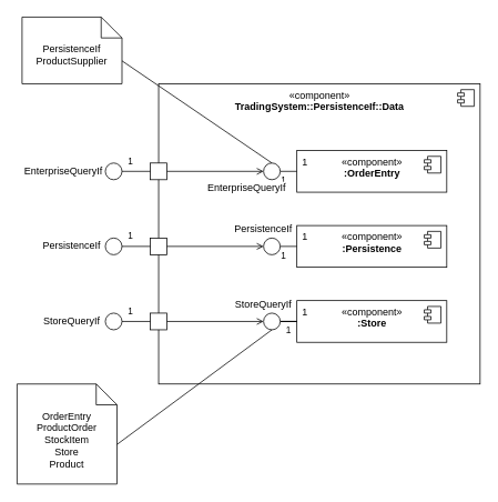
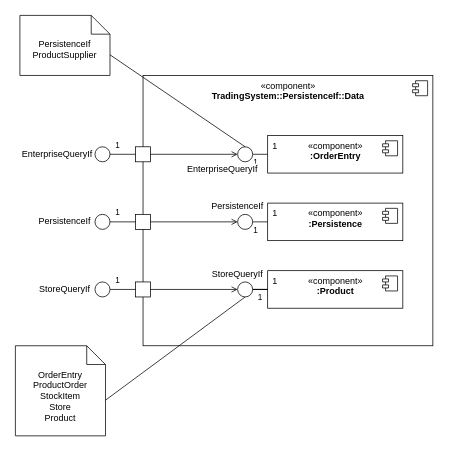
  <mxCell id="0" />
  <mxCell id="1" parent="0" />
  <mxCell id="2" value="«component»&lt;br&gt;&lt;b&gt;TradingSystem::PersistenceIf::Data&lt;/b&gt;" style="html=1;dropTarget=0;fillColor=default;strokeColor=default;fontColor=default;verticalAlign=top;" vertex="1" parent="1"><mxGeometry x="190" y="100" width="386" height="360" as="geometry" /></mxCell>
  <mxCell id="3" value="" style="shape=module;jettyWidth=8;jettyHeight=4;" vertex="1" parent="2"><mxGeometry x="1" width="20" height="20" relative="1" as="geometry"><mxPoint x="-27" y="7" as="offset" /></mxGeometry></mxCell>
  <mxCell id="4" value="«component»&lt;br&gt;&lt;b&gt;:OrderEntry&lt;/b&gt;" style="html=1;dropTarget=0;fontColor=default;strokeColor=default;fillColor=default;verticalAlign=top;" vertex="1" parent="1"><mxGeometry x="356" y="180" width="180" height="50" as="geometry" /></mxCell>
  <mxCell id="5" value="" style="shape=module;jettyWidth=8;jettyHeight=4;fontColor=default;strokeColor=default;fillColor=default;verticalAlign=top;" vertex="1" parent="4"><mxGeometry x="1" width="20" height="20" relative="1" as="geometry"><mxPoint x="-27" y="7" as="offset" /></mxGeometry></mxCell>
  <mxCell id="6" value="«component»&lt;br&gt;&lt;b&gt;:Persistence&lt;/b&gt;" style="html=1;dropTarget=0;fontColor=default;strokeColor=default;fillColor=default;verticalAlign=top;" vertex="1" parent="1"><mxGeometry x="356" y="270" width="180" height="50" as="geometry" /></mxCell>
  <mxCell id="7" value="" style="shape=module;jettyWidth=8;jettyHeight=4;fontColor=default;strokeColor=default;fillColor=default;verticalAlign=top;" vertex="1" parent="6"><mxGeometry x="1" width="20" height="20" relative="1" as="geometry"><mxPoint x="-27" y="7" as="offset" /></mxGeometry></mxCell>
- <mxCell id="8" value="«component»&lt;br&gt;&lt;b&gt;:Store&lt;/b&gt;" style="html=1;dropTarget=0;fontColor=default;strokeColor=default;fillColor=default;verticalAlign=top;" vertex="1" parent="1"><mxGeometry x="356" y="360" width="180" height="50" as="geometry" /></mxCell>
+ <mxCell id="8" value="«component»&lt;br&gt;&lt;b&gt;:Product&lt;/b&gt;" style="html=1;dropTarget=0;fontColor=default;strokeColor=default;fillColor=default;verticalAlign=top;" vertex="1" parent="1"><mxGeometry x="356" y="360" width="180" height="50" as="geometry" /></mxCell>
  <mxCell id="9" value="" style="shape=module;jettyWidth=8;jettyHeight=4;fontColor=default;strokeColor=default;fillColor=default;verticalAlign=top;" vertex="1" parent="8"><mxGeometry x="1" width="20" height="20" relative="1" as="geometry"><mxPoint x="-27" y="7" as="offset" /></mxGeometry></mxCell>
  <mxCell id="10" value="1" style="text;html=1;strokeColor=none;fillColor=none;align=center;verticalAlign=top;whiteSpace=wrap;rounded=0;fontColor=default;labelPosition=center;verticalLabelPosition=middle;horizontal=1;" vertex="1" parent="1"><mxGeometry x="356" y="360" width="20" height="20" as="geometry" /></mxCell>
  <mxCell id="11" value="1" style="text;html=1;strokeColor=none;fillColor=none;align=center;verticalAlign=top;whiteSpace=wrap;rounded=0;fontColor=default;labelPosition=center;verticalLabelPosition=middle;horizontal=1;" vertex="1" parent="1"><mxGeometry x="356" y="270" width="20" height="20" as="geometry" /></mxCell>
  <mxCell id="12" value="1" style="text;html=1;strokeColor=none;fillColor=none;align=center;verticalAlign=top;whiteSpace=wrap;rounded=0;fontColor=default;labelPosition=center;verticalLabelPosition=middle;horizontal=1;" vertex="1" parent="1"><mxGeometry x="356" y="180" width="20" height="20" as="geometry" /></mxCell>
  <mxCell id="13" value="" style="whiteSpace=wrap;html=1;aspect=fixed;fontColor=default;strokeColor=default;fillColor=default;align=center;verticalAlign=top;" vertex="1" parent="1"><mxGeometry x="180" y="375" width="20" height="20" as="geometry" /></mxCell>
  <mxCell id="14" value="" style="whiteSpace=wrap;html=1;aspect=fixed;fontColor=default;strokeColor=default;fillColor=default;align=center;verticalAlign=top;" vertex="1" parent="1"><mxGeometry x="180" y="285" width="20" height="20" as="geometry" /></mxCell>
  <mxCell id="15" value="" style="whiteSpace=wrap;html=1;aspect=fixed;fontColor=default;strokeColor=default;fillColor=default;align=center;verticalAlign=top;" vertex="1" parent="1"><mxGeometry x="180" y="195" width="20" height="20" as="geometry" /></mxCell>
  <mxCell id="16" style="edgeStyle=orthogonalEdgeStyle;rounded=0;orthogonalLoop=1;jettySize=auto;html=1;entryX=0;entryY=0.5;entryDx=0;entryDy=0;fontColor=default;strokeColor=default;fillColor=default;endArrow=none;endFill=0;labelBackgroundColor=default;" edge="1" parent="1" source="18" target="8"><mxGeometry relative="1" as="geometry" /></mxCell>
  <mxCell id="17" value="1" style="edgeLabel;html=1;align=center;verticalAlign=middle;resizable=0;points=[];fontColor=default;labelBackgroundColor=default;" vertex="1" connectable="0" parent="16"><mxGeometry x="-0.183" relative="1" as="geometry"><mxPoint x="-6" y="10" as="offset" /></mxGeometry></mxCell>
  <mxCell id="18" value="" style="ellipse;html=1;fontColor=default;strokeColor=default;fillColor=default;labelBackgroundColor=default;" vertex="1" parent="1"><mxGeometry x="316" y="375" width="20" height="20" as="geometry" /></mxCell>
  <mxCell id="19" value="" style="endArrow=open;html=1;rounded=0;align=center;verticalAlign=top;endFill=0;labelBackgroundColor=default;endSize=6;fontColor=default;fillColor=default;strokeColor=default;exitX=1;exitY=0.5;exitDx=0;exitDy=0;" edge="1" parent="1" target="18" source="13"><mxGeometry relative="1" as="geometry"><mxPoint x="246" y="390" as="sourcePoint" /></mxGeometry></mxCell>
  <mxCell id="20" value="StoreQueryIf" style="text;html=1;strokeColor=none;fillColor=none;align=center;verticalAlign=middle;whiteSpace=wrap;rounded=0;labelBackgroundColor=default;fontColor=default;" vertex="1" parent="1"><mxGeometry x="286" y="350" width="60" height="30" as="geometry" /></mxCell>
  <mxCell id="21" value="" style="ellipse;html=1;labelBackgroundColor=default;fontColor=default;strokeColor=default;fillColor=default;align=center;verticalAlign=top;" vertex="1" parent="1"><mxGeometry x="126" y="375" width="20" height="20" as="geometry" /></mxCell>
  <mxCell id="22" value="1" style="endArrow=none;html=1;rounded=0;align=center;verticalAlign=top;endFill=0;labelBackgroundColor=default;endSize=6;fontColor=default;strokeColor=default;fillColor=default;entryX=0;entryY=0.5;entryDx=0;entryDy=0;" edge="1" source="21" parent="1" target="13"><mxGeometry x="-0.412" y="25" relative="1" as="geometry"><mxPoint x="176" y="385" as="targetPoint" /><mxPoint as="offset" /></mxGeometry></mxCell>
  <mxCell id="23" value="StoreQueryIf" style="text;html=1;strokeColor=none;fillColor=none;align=center;verticalAlign=middle;whiteSpace=wrap;rounded=0;labelBackgroundColor=default;fontColor=default;" vertex="1" parent="1"><mxGeometry x="56" y="370" width="60" height="30" as="geometry" /></mxCell>
  <mxCell id="24" value="" style="ellipse;html=1;labelBackgroundColor=default;fontColor=default;strokeColor=default;fillColor=default;align=center;verticalAlign=top;" vertex="1" parent="1"><mxGeometry x="126" y="285" width="20" height="20" as="geometry" /></mxCell>
  <mxCell id="25" value="1" style="endArrow=none;html=1;rounded=0;align=center;verticalAlign=top;endFill=0;labelBackgroundColor=default;endSize=6;fontColor=default;strokeColor=default;fillColor=default;entryX=0;entryY=0.5;entryDx=0;entryDy=0;" edge="1" parent="1" source="24"><mxGeometry x="-0.412" y="25" relative="1" as="geometry"><mxPoint x="180" y="295" as="targetPoint" /><mxPoint as="offset" /></mxGeometry></mxCell>
  <mxCell id="26" value="" style="ellipse;html=1;labelBackgroundColor=default;fontColor=default;strokeColor=default;fillColor=default;align=center;verticalAlign=top;" vertex="1" parent="1"><mxGeometry x="126" y="195" width="20" height="20" as="geometry" /></mxCell>
  <mxCell id="27" value="1" style="endArrow=none;html=1;rounded=0;align=center;verticalAlign=top;endFill=0;labelBackgroundColor=default;endSize=6;fontColor=default;strokeColor=default;fillColor=default;entryX=0;entryY=0.5;entryDx=0;entryDy=0;" edge="1" parent="1" source="26"><mxGeometry x="-0.412" y="25" relative="1" as="geometry"><mxPoint x="180" y="205" as="targetPoint" /><mxPoint as="offset" /></mxGeometry></mxCell>
  <mxCell id="28" style="edgeStyle=orthogonalEdgeStyle;rounded=0;orthogonalLoop=1;jettySize=auto;html=1;entryX=0;entryY=0.5;entryDx=0;entryDy=0;fontColor=default;strokeColor=default;fillColor=default;endArrow=none;endFill=0;labelBackgroundColor=default;" edge="1" parent="1" source="30"><mxGeometry relative="1" as="geometry"><mxPoint x="356" y="295" as="targetPoint" /></mxGeometry></mxCell>
  <mxCell id="29" value="1" style="edgeLabel;html=1;align=center;verticalAlign=middle;resizable=0;points=[];fontColor=default;labelBackgroundColor=default;" vertex="1" connectable="0" parent="28"><mxGeometry x="-0.183" relative="1" as="geometry"><mxPoint x="-6" y="10" as="offset" /></mxGeometry></mxCell>
  <mxCell id="30" value="" style="ellipse;html=1;fontColor=default;strokeColor=default;fillColor=default;labelBackgroundColor=default;" vertex="1" parent="1"><mxGeometry x="316" y="285" width="20" height="20" as="geometry" /></mxCell>
  <mxCell id="31" value="" style="endArrow=open;html=1;rounded=0;align=center;verticalAlign=top;endFill=0;labelBackgroundColor=default;endSize=6;fontColor=default;fillColor=default;strokeColor=default;exitX=1;exitY=0.5;exitDx=0;exitDy=0;" edge="1" parent="1" target="30"><mxGeometry relative="1" as="geometry"><mxPoint x="200" y="295" as="sourcePoint" /></mxGeometry></mxCell>
  <mxCell id="32" value="PersistenceIf" style="text;html=1;strokeColor=none;fillColor=none;align=center;verticalAlign=middle;whiteSpace=wrap;rounded=0;labelBackgroundColor=default;fontColor=default;" vertex="1" parent="1"><mxGeometry x="286" y="260" width="60" height="30" as="geometry" /></mxCell>
  <mxCell id="33" style="edgeStyle=orthogonalEdgeStyle;rounded=0;orthogonalLoop=1;jettySize=auto;html=1;entryX=0;entryY=0.5;entryDx=0;entryDy=0;fontColor=default;strokeColor=default;fillColor=default;endArrow=none;endFill=0;labelBackgroundColor=default;" edge="1" parent="1" source="35"><mxGeometry relative="1" as="geometry"><mxPoint x="356" y="205" as="targetPoint" /></mxGeometry></mxCell>
  <mxCell id="34" value="1" style="edgeLabel;html=1;align=center;verticalAlign=middle;resizable=0;points=[];fontColor=default;labelBackgroundColor=default;" vertex="1" connectable="0" parent="33"><mxGeometry x="-0.183" relative="1" as="geometry"><mxPoint x="-6" y="10" as="offset" /></mxGeometry></mxCell>
  <mxCell id="35" value="" style="ellipse;html=1;fontColor=default;strokeColor=default;fillColor=default;labelBackgroundColor=default;" vertex="1" parent="1"><mxGeometry x="316" y="195" width="20" height="20" as="geometry" /></mxCell>
  <mxCell id="36" value="" style="endArrow=open;html=1;rounded=0;align=center;verticalAlign=top;endFill=0;labelBackgroundColor=default;endSize=6;fontColor=default;fillColor=default;strokeColor=default;exitX=1;exitY=0.5;exitDx=0;exitDy=0;" edge="1" parent="1" target="35"><mxGeometry relative="1" as="geometry"><mxPoint x="200" y="205" as="sourcePoint" /></mxGeometry></mxCell>
  <mxCell id="37" value="EnterpriseQueryIf" style="text;html=1;strokeColor=none;fillColor=none;align=center;verticalAlign=middle;whiteSpace=wrap;rounded=0;labelBackgroundColor=default;fontColor=default;" vertex="1" parent="1"><mxGeometry x="266" y="210" width="60" height="30" as="geometry" /></mxCell>
  <mxCell id="38" value="PersistenceIf" style="text;html=1;strokeColor=none;fillColor=none;align=center;verticalAlign=middle;whiteSpace=wrap;rounded=0;labelBackgroundColor=default;fontColor=default;" vertex="1" parent="1"><mxGeometry x="56" y="280" width="60" height="30" as="geometry" /></mxCell>
  <mxCell id="39" value="EnterpriseQueryIf" style="text;html=1;strokeColor=none;fillColor=none;align=center;verticalAlign=middle;whiteSpace=wrap;rounded=0;labelBackgroundColor=default;fontColor=default;" vertex="1" parent="1"><mxGeometry x="46" y="190" width="60" height="30" as="geometry" /></mxCell>
  <mxCell id="40" value="PersistenceIf&lt;br&gt;ProductSupplier" style="shape=note2;boundedLbl=1;whiteSpace=wrap;html=1;size=25;verticalAlign=top;align=center;labelBackgroundColor=default;fontColor=default;strokeColor=default;fillColor=none;" vertex="1" parent="1"><mxGeometry x="26" y="20" width="120" height="80" as="geometry" /></mxCell>
  <mxCell id="41" value="" style="endArrow=none;html=1;rounded=0;labelBackgroundColor=default;fontColor=default;strokeColor=default;fillColor=default;align=center;entryX=0.5;entryY=0;entryDx=0;entryDy=0;exitX=0;exitY=0;exitDx=120;exitDy=52.5;exitPerimeter=0;" edge="1" parent="1" source="40" target="35"><mxGeometry width="50" height="50" relative="1" as="geometry"><mxPoint x="-124" y="260" as="sourcePoint" /><mxPoint x="-74" y="210" as="targetPoint" /></mxGeometry></mxCell>
  <mxCell id="42" value="OrderEntry&lt;br&gt;ProductOrder&lt;br&gt;StockItem&lt;br&gt;Store&lt;br&gt;Product" style="shape=note2;boundedLbl=1;whiteSpace=wrap;html=1;size=25;verticalAlign=top;align=center;labelBackgroundColor=default;fontColor=default;strokeColor=default;fillColor=none;" vertex="1" parent="1"><mxGeometry x="20" y="460" width="120" height="120" as="geometry" /></mxCell>
  <mxCell id="43" value="" style="endArrow=none;html=1;rounded=0;labelBackgroundColor=default;fontColor=default;strokeColor=default;fillColor=default;align=center;entryX=0.5;entryY=1;entryDx=0;entryDy=0;exitX=0;exitY=0;exitDx=120;exitDy=72.5;exitPerimeter=0;" edge="1" parent="1" source="42" target="18"><mxGeometry width="50" height="50" relative="1" as="geometry"><mxPoint x="190" y="490" as="sourcePoint" /><mxPoint x="370" y="612.5" as="targetPoint" /></mxGeometry></mxCell>
